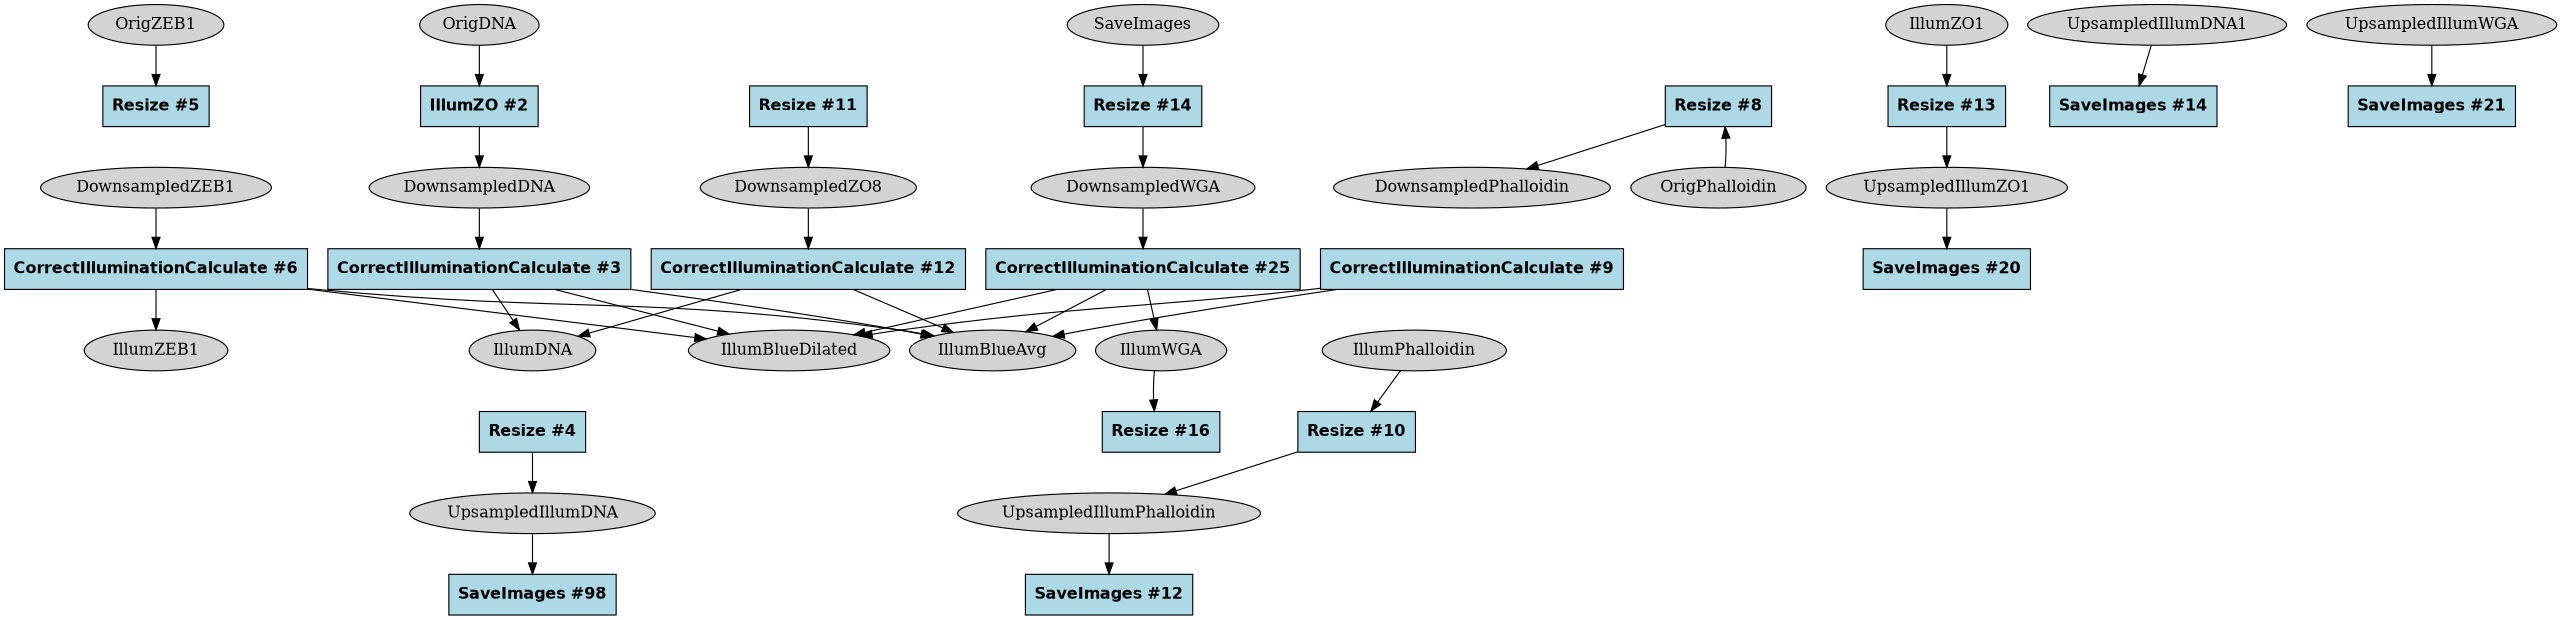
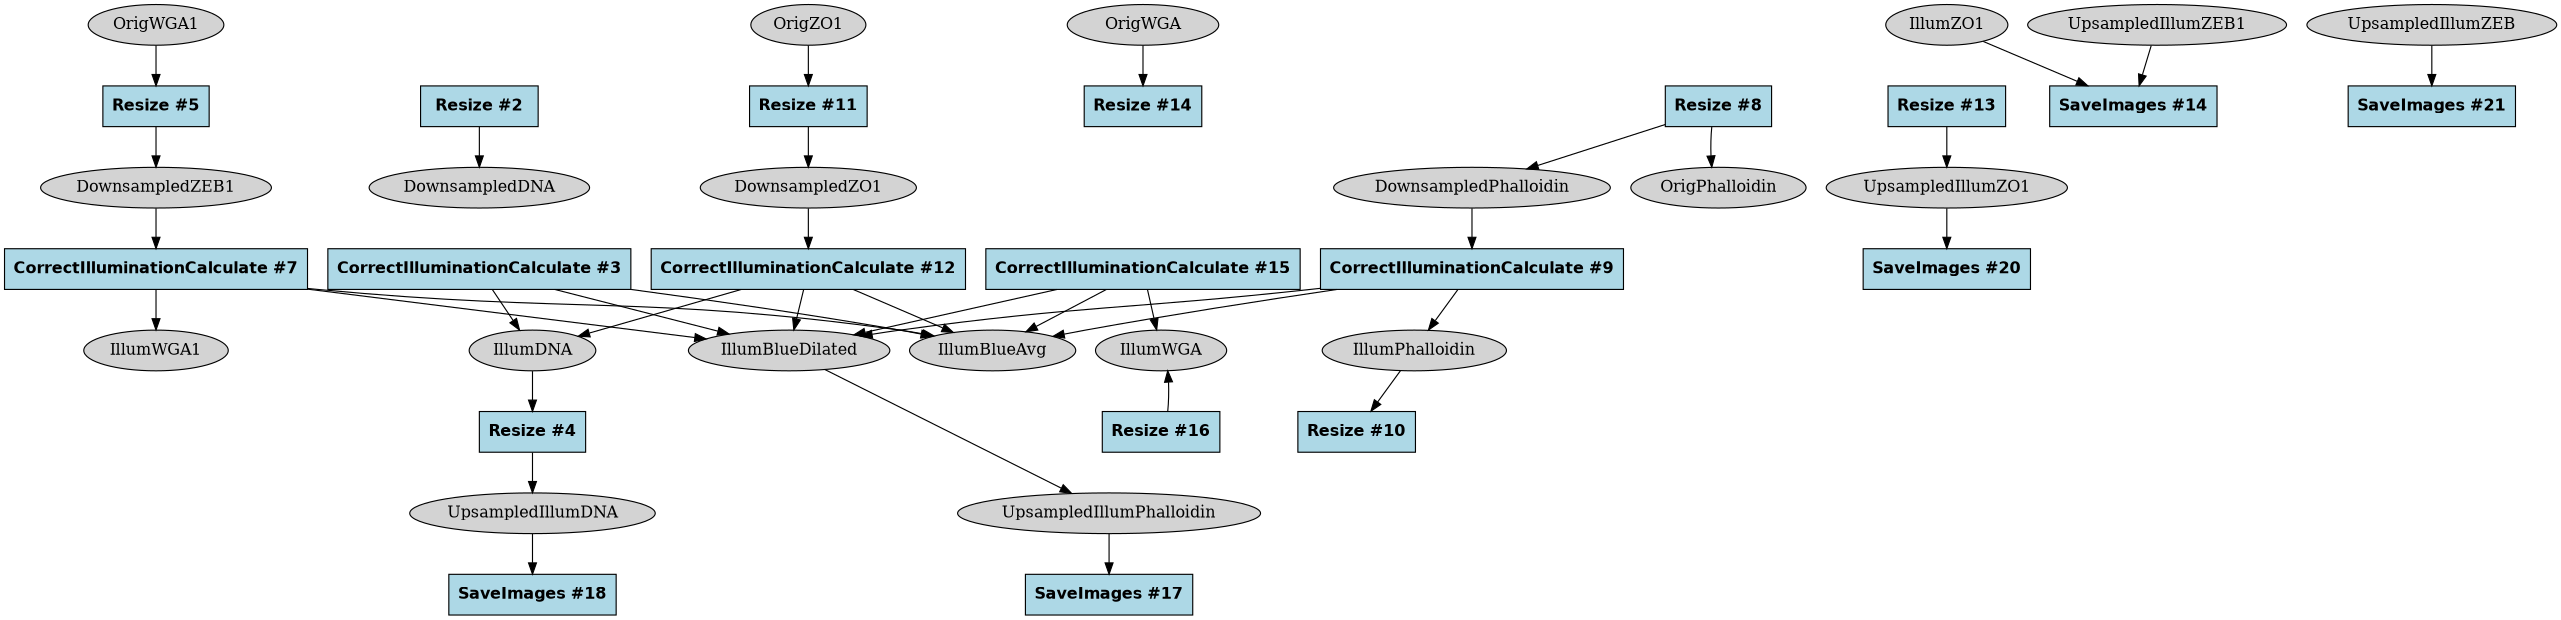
  strict digraph {
    node [fillcolor=lightgray shape=ellipse style=filled type=image]
    edge [type=image_output]
    n1 [enabled=True fillcolor=lightblue fontname="Helvetica-Bold" label="CorrectIlluminationCalculate #9" module_name=CorrectIlluminationCalculate module_num=9 original_num=9 shape=box stable_id=CorrectIlluminationCalculate_2ab137a7 type=module]
    n2 [label=IllumBlueAvg]
    n3 [label=IllumBlueDilated]
    n4 [label=IllumPhalloidin]
    n5 [enabled=True fillcolor=lightblue fontname="Helvetica-Bold" label="Resize #10" module_name=Resize module_num=10 original_num=10 shape=box stable_id=Resize_fd94763b type=module]
-   n6 [enabled=True fillcolor=lightblue fontname="Helvetica-Bold" label="CorrectIlluminationCalculate #6" module_name=CorrectIlluminationCalculate module_num=6 original_num=6 shape=box stable_id=CorrectIlluminationCalculate_4082f006 type=module]
-   n7 [label=IllumZEB1]
+   n6 [enabled=True fillcolor=lightblue fontname="Helvetica-Bold" label="CorrectIlluminationCalculate #7" module_name=CorrectIlluminationCalculate module_num=6 original_num=6 shape=box stable_id=CorrectIlluminationCalculate_4082f006 type=module]
+   n7 [label=IllumWGA1]
    n8 [enabled=True fillcolor=lightblue fontname="Helvetica-Bold" label="CorrectIlluminationCalculate #12" module_name=CorrectIlluminationCalculate module_num=12 original_num=12 shape=box stable_id=CorrectIlluminationCalculate_cd0871b type=module]
    n9 [label=IllumDNA]
    n10 [label=IllumZO1]
    n11 [enabled=True fillcolor=lightblue fontname="Helvetica-Bold" label="Resize #13" module_name=Resize module_num=13 original_num=13 shape=box stable_id=Resize_6f9ec43f type=module]
-   n12 [enabled=True fillcolor=lightblue fontname="Helvetica-Bold" label="CorrectIlluminationCalculate #25" module_name=CorrectIlluminationCalculate module_num=15 original_num=15 shape=box stable_id=CorrectIlluminationCalculate_cff23d36 type=module]
+   n12 [enabled=True fillcolor=lightblue fontname="Helvetica-Bold" label="CorrectIlluminationCalculate #15" module_name=CorrectIlluminationCalculate module_num=15 original_num=15 shape=box stable_id=CorrectIlluminationCalculate_cff23d36 type=module]
    n13 [label=IllumWGA]
    n14 [enabled=True fillcolor=lightblue fontname="Helvetica-Bold" label="Resize #16" module_name=Resize module_num=16 original_num=16 shape=box stable_id=Resize_d3b540a9 type=module]
    n15 [enabled=True fillcolor=lightblue fontname="Helvetica-Bold" label="CorrectIlluminationCalculate #3" module_name=CorrectIlluminationCalculate module_num=3 original_num=3 shape=box stable_id=CorrectIlluminationCalculate_e3750f2a type=module]
    n16 [enabled=True fillcolor=lightblue fontname="Helvetica-Bold" label="Resize #4" module_name=Resize module_num=4 original_num=4 shape=box stable_id=Resize_a3b11500 type=module]
-   n17 [enabled=True fillcolor=lightblue fontname="Helvetica-Bold" label="IllumZO #2" module_name=Resize module_num=2 original_num=2 shape=box stable_id=Resize_32606b38 type=module]
+   n17 [enabled=True fillcolor=lightblue fontname="Helvetica-Bold" label="Resize #2" module_name=Resize module_num=2 original_num=2 shape=box stable_id=Resize_32606b38 type=module]
    n18 [label=DownsampledDNA]
-   n19 [label=UpsampledIllumDNA1]
+   n19 [label=UpsampledIllumZEB1]
    n20 [enabled=True fillcolor=lightblue fontname="Helvetica-Bold" label="SaveImages #14" module_name=SaveImages module_num=19 original_num=19 shape=box stable_id=SaveImages_c30ff497 type=module]
    n21 [label=UpsampledIllumZO1]
    n22 [enabled=True fillcolor=lightblue fontname="Helvetica-Bold" label="SaveImages #20" module_name=SaveImages module_num=20 original_num=20 shape=box stable_id=SaveImages_46180921 type=module]
    n23 [enabled=True fillcolor=lightblue fontname="Helvetica-Bold" label="Resize #14" module_name=Resize module_num=14 original_num=14 shape=box stable_id=Resize_73fa95f1 type=module]
-   n24 [label=DownsampledWGA]
    n25 [enabled=True fillcolor=lightblue fontname="Helvetica-Bold" label="Resize #8" module_name=Resize module_num=8 original_num=8 shape=box stable_id=Resize_9779805 type=module]
    n26 [label=DownsampledPhalloidin]
    n27 [label=UpsampledIllumDNA]
-   n28 [enabled=True fillcolor=lightblue fontname="Helvetica-Bold" label="SaveImages #98" module_name=SaveImages module_num=18 original_num=18 shape=box stable_id=SaveImages_4cf7a938 type=module]
+   n28 [enabled=True fillcolor=lightblue fontname="Helvetica-Bold" label="SaveImages #18" module_name=SaveImages module_num=18 original_num=18 shape=box stable_id=SaveImages_4cf7a938 type=module]
    n29 [enabled=True fillcolor=lightblue fontname="Helvetica-Bold" label="Resize #11" module_name=Resize module_num=11 original_num=11 shape=box stable_id=Resize_b00c8387 type=module]
-   n30 [label=DownsampledZO8]
-   n31 [label=UpsampledIllumWGA]
+   n30 [label=DownsampledZO1]
+   n31 [label=UpsampledIllumZEB]
    n32 [enabled=True fillcolor=lightblue fontname="Helvetica-Bold" label="SaveImages #21" module_name=SaveImages module_num=21 original_num=21 shape=box stable_id=SaveImages_9c8a2b51 type=module]
    n33 [enabled=True fillcolor=lightblue fontname="Helvetica-Bold" label="Resize #5" module_name=Resize module_num=5 original_num=5 shape=box stable_id=Resize_e02b2169 type=module]
    n34 [label=DownsampledZEB1]
    n35 [label=UpsampledIllumPhalloidin]
-   n36 [enabled=True fillcolor=lightblue fontname="Helvetica-Bold" label="SaveImages #12" module_name=SaveImages module_num=17 original_num=17 shape=box stable_id=SaveImages_392621f0 type=module]
-   n37 [label=OrigDNA]
+   n36 [enabled=True fillcolor=lightblue fontname="Helvetica-Bold" label="SaveImages #17" module_name=SaveImages module_num=17 original_num=17 shape=box stable_id=SaveImages_392621f0 type=module]
    n38 [label=OrigPhalloidin]
-   n39 [label=SaveImages]
-   n40 [label=OrigZEB1]
+   n39 [label=OrigWGA]
+   n40 [label=OrigWGA1]
+   n41 [label=OrigZO1]
    n1 -> n2
    n1 -> n3
+   n1 -> n4
    n4 -> n5 [type=image_input]
-   n5 -> n35
+   n3 -> n35
    n6 -> n2
    n6 -> n3
    n6 -> n7
    n8 -> n2
+   n8 -> n3
    n8 -> n9
-   n10 -> n11 [type=image_input]
+   n9 -> n16 [type=image_input]
+   n10 -> n20 [type=image_input]
    n11 -> n21
    n12 -> n2
    n12 -> n3
    n12 -> n13
-   n13 -> n14 [type=image_input]
+   n14 -> n13 [type=image_input]
    n15 -> n2
    n15 -> n3
    n15 -> n9
    n16 -> n27
    n17 -> n18
-   n18 -> n15 [type=image_input]
    n19 -> n20 [type=image_input]
    n21 -> n22 [type=image_input]
-   n23 -> n24
-   n24 -> n12 [type=image_input]
    n25 -> n26
+   n26 -> n1 [type=image_input]
    n27 -> n28 [type=image_input]
    n29 -> n30
    n30 -> n8 [type=image_input]
    n31 -> n32 [type=image_input]
+   n33 -> n34
    n34 -> n6 [type=image_input]
    n35 -> n36 [type=image_input]
-   n37 -> n17 [type=image_input]
-   n38 -> n25 [type=image_input]
+   n25 -> n38 [type=image_input]
    n39 -> n23 [type=image_input]
    n40 -> n33 [type=image_input]
+   n41 -> n29 [type=image_input]
  }
